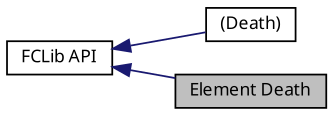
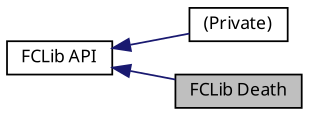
  digraph {
    rankdir=LR
    node [color=black fillcolor=white fontname="FreeSans.ttf" fontsize=10 shape=record style=filled]
    edge [color=midnightblue dir=back fontname="FreeSans.ttf" fontsize=8 labelfontname="FreeSans.ttf" labelfontsize=8 shape=plaintext style=solid]
-   n1 [height=0.2 label="(Death)" width=0.4]
-   n2 [fillcolor=grey75 fontcolor=black height=0.2 label="Element Death" width=0.4]
+   n1 [height=0.2 label="(Private)" width=0.4]
+   n2 [fillcolor=grey75 fontcolor=black height=0.2 label="FCLib Death" width=0.4]
    n3 [height=0.2 label="FCLib API" width=0.4]
    n3 -> n1
    n3 -> n2
  }
